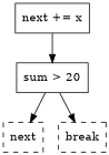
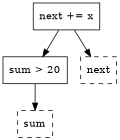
  digraph {
    node [shape=box]
    n1 [label="next += x" width=0.5]
    n2 [label="sum > 20" width=0.5]
    n3 [label=next style=dashed width=0.5]
-   n4 [label=break style=dashed width=0.5]
+   n4 [label=sum style=dashed width=0.5]
    subgraph sub_1 {
      n1
      n2
      n3
      n4
    }
    n1 -> n2
-   n2 -> n3
+   n1 -> n3
    n2 -> n4
  }
